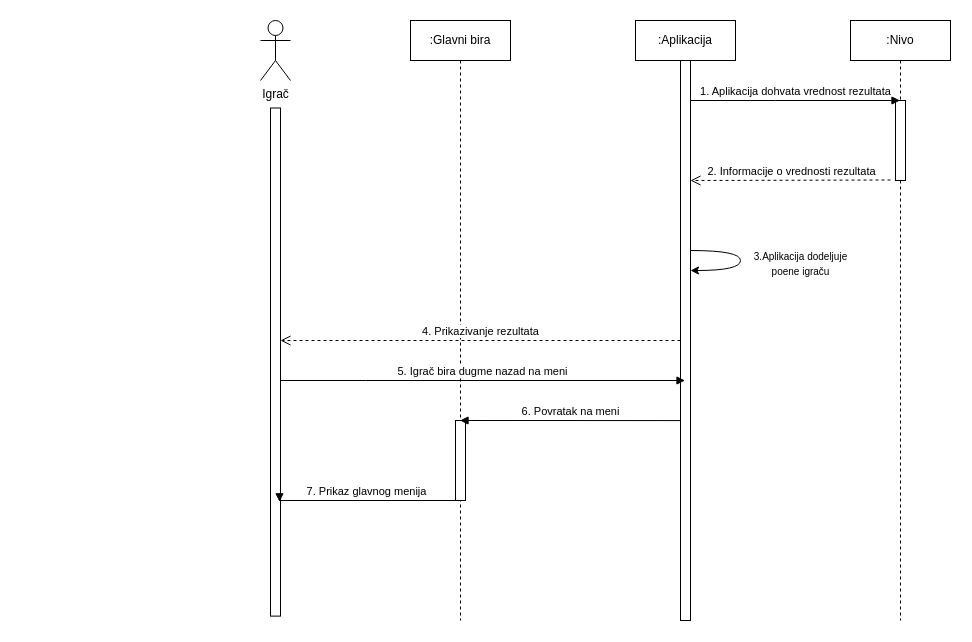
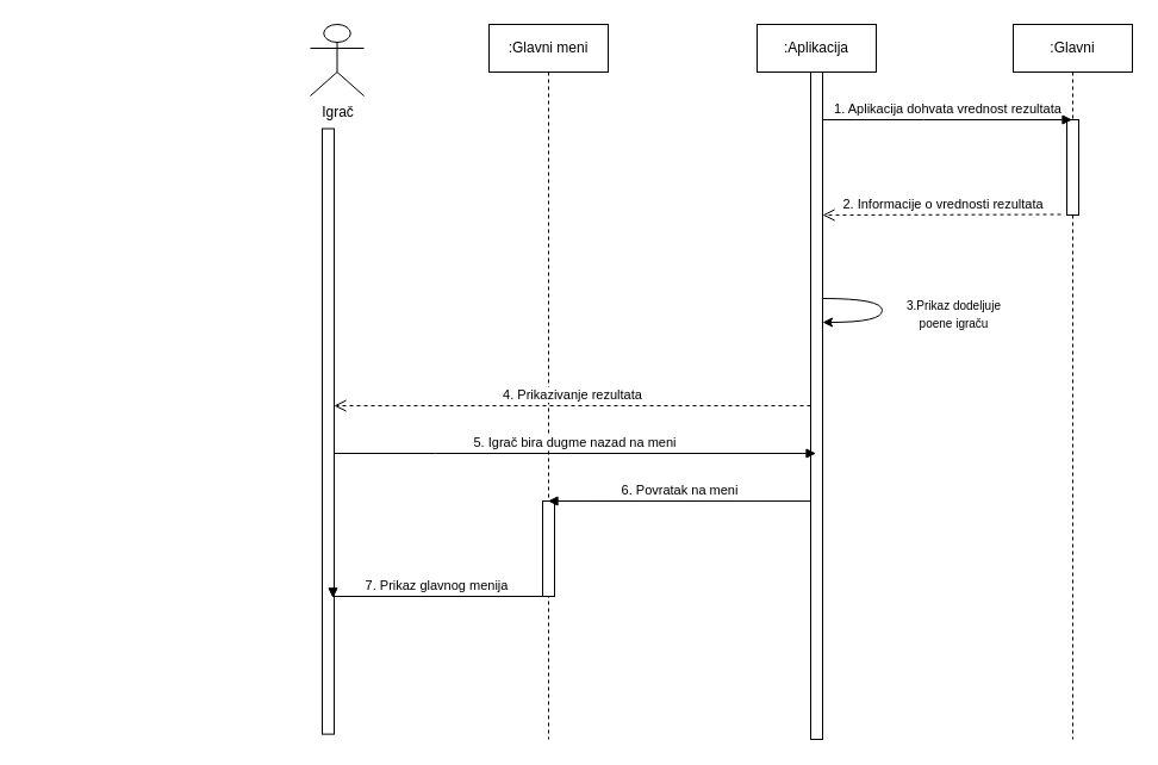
  <mxCell id="0" />
  <mxCell id="1" parent="0" />
  <mxCell id="2" value="&lt;div&gt;:Aplikacija&lt;/div&gt;" style="shape=umlLifeline;perimeter=lifelinePerimeter;whiteSpace=wrap;html=1;container=0;dropTarget=0;collapsible=0;recursiveResize=0;outlineConnect=0;portConstraint=eastwest;newEdgeStyle={&quot;edgeStyle&quot;:&quot;elbowEdgeStyle&quot;,&quot;elbow&quot;:&quot;vertical&quot;,&quot;curved&quot;:0,&quot;rounded&quot;:0};" vertex="1" parent="1"><mxGeometry x="635" y="20" width="100" height="600" as="geometry" /></mxCell>
  <mxCell id="3" value="" style="html=1;points=[];perimeter=orthogonalPerimeter;outlineConnect=0;targetShapes=umlLifeline;portConstraint=eastwest;newEdgeStyle={&quot;edgeStyle&quot;:&quot;elbowEdgeStyle&quot;,&quot;elbow&quot;:&quot;vertical&quot;,&quot;curved&quot;:0,&quot;rounded&quot;:0};" vertex="1" parent="2"><mxGeometry x="45" y="40" width="10" height="560" as="geometry" /></mxCell>
- <mxCell id="4" value="&lt;div&gt;Igrač&lt;/div&gt;&lt;div&gt;&lt;br&gt;&lt;/div&gt;" style="shape=umlActor;verticalLabelPosition=bottom;verticalAlign=top;html=1;outlineConnect=0;" vertex="1" parent="1"><mxGeometry x="260" y="20" width="30" height="60" as="geometry" /></mxCell>
+ <mxCell id="4" value="&lt;div&gt;Igrač&lt;/div&gt;&lt;div&gt;&lt;br&gt;&lt;/div&gt;" style="shape=umlActor;verticalLabelPosition=bottom;verticalAlign=top;html=1;outlineConnect=0;" vertex="1" parent="1"><mxGeometry x="260" y="20" width="45" height="60" as="geometry" /></mxCell>
  <mxCell id="5" value="" style="rounded=0;whiteSpace=wrap;html=1;rotation=90;" vertex="1" parent="1"><mxGeometry x="20.95" y="356.56" width="508.12" height="10" as="geometry" /></mxCell>
- <mxCell id="6" value=":Glavni bira" style="shape=umlLifeline;perimeter=lifelinePerimeter;whiteSpace=wrap;html=1;container=0;dropTarget=0;collapsible=0;recursiveResize=0;outlineConnect=0;portConstraint=eastwest;newEdgeStyle={&quot;edgeStyle&quot;:&quot;elbowEdgeStyle&quot;,&quot;elbow&quot;:&quot;vertical&quot;,&quot;curved&quot;:0,&quot;rounded&quot;:0};" vertex="1" parent="1"><mxGeometry x="410" y="20" width="100" height="600" as="geometry" /></mxCell>
+ <mxCell id="6" value=":Glavni meni" style="shape=umlLifeline;perimeter=lifelinePerimeter;whiteSpace=wrap;html=1;container=0;dropTarget=0;collapsible=0;recursiveResize=0;outlineConnect=0;portConstraint=eastwest;newEdgeStyle={&quot;edgeStyle&quot;:&quot;elbowEdgeStyle&quot;,&quot;elbow&quot;:&quot;vertical&quot;,&quot;curved&quot;:0,&quot;rounded&quot;:0};" vertex="1" parent="1"><mxGeometry x="410" y="20" width="100" height="600" as="geometry" /></mxCell>
  <mxCell id="7" value="" style="html=1;points=[];perimeter=orthogonalPerimeter;outlineConnect=0;targetShapes=umlLifeline;portConstraint=eastwest;newEdgeStyle={&quot;edgeStyle&quot;:&quot;elbowEdgeStyle&quot;,&quot;elbow&quot;:&quot;vertical&quot;,&quot;curved&quot;:0,&quot;rounded&quot;:0};" vertex="1" parent="6"><mxGeometry x="45" y="400" width="10" height="80" as="geometry" /></mxCell>
- <mxCell id="8" value=":Nivo" style="shape=umlLifeline;perimeter=lifelinePerimeter;whiteSpace=wrap;html=1;container=0;dropTarget=0;collapsible=0;recursiveResize=0;outlineConnect=0;portConstraint=eastwest;newEdgeStyle={&quot;edgeStyle&quot;:&quot;elbowEdgeStyle&quot;,&quot;elbow&quot;:&quot;vertical&quot;,&quot;curved&quot;:0,&quot;rounded&quot;:0};" vertex="1" parent="1"><mxGeometry x="850" y="20" width="100" height="600" as="geometry" /></mxCell>
+ <mxCell id="8" value=":Glavni" style="shape=umlLifeline;perimeter=lifelinePerimeter;whiteSpace=wrap;html=1;container=0;dropTarget=0;collapsible=0;recursiveResize=0;outlineConnect=0;portConstraint=eastwest;newEdgeStyle={&quot;edgeStyle&quot;:&quot;elbowEdgeStyle&quot;,&quot;elbow&quot;:&quot;vertical&quot;,&quot;curved&quot;:0,&quot;rounded&quot;:0};" vertex="1" parent="1"><mxGeometry x="850" y="20" width="100" height="600" as="geometry" /></mxCell>
  <mxCell id="9" value="" style="html=1;points=[];perimeter=orthogonalPerimeter;outlineConnect=0;targetShapes=umlLifeline;portConstraint=eastwest;newEdgeStyle={&quot;edgeStyle&quot;:&quot;elbowEdgeStyle&quot;,&quot;elbow&quot;:&quot;vertical&quot;,&quot;curved&quot;:0,&quot;rounded&quot;:0};" vertex="1" parent="8"><mxGeometry x="45" y="80" width="10" height="80" as="geometry" /></mxCell>
  <mxCell id="10" value="&lt;div&gt;1. Aplikacija dohvata vrednost rezultata&lt;/div&gt;" style="html=1;verticalAlign=bottom;endArrow=block;edgeStyle=elbowEdgeStyle;elbow=vertical;curved=0;rounded=0;" edge="1" parent="1" target="8"><mxGeometry relative="1" as="geometry"><mxPoint x="690" y="100" as="sourcePoint" /><Array as="points"><mxPoint x="775" y="100" /></Array><mxPoint x="860" y="100" as="targetPoint" /><mxPoint as="offset" /></mxGeometry></mxCell>
  <mxCell id="11" value="2. Informacije o vrednosti rezultata" style="html=1;verticalAlign=bottom;endArrow=open;dashed=1;endSize=8;edgeStyle=elbowEdgeStyle;elbow=vertical;curved=0;rounded=0;" edge="1" parent="1"><mxGeometry relative="1" as="geometry"><mxPoint x="690" y="180" as="targetPoint" /><Array as="points" /><mxPoint x="890" y="179.5" as="sourcePoint" /></mxGeometry></mxCell>
  <mxCell id="12" value="" style="curved=1;endArrow=classic;html=1;rounded=0;" edge="1" parent="1"><mxGeometry width="50" height="50" relative="1" as="geometry"><mxPoint x="690" y="250" as="sourcePoint" /><mxPoint x="690" y="270" as="targetPoint" /><Array as="points"><mxPoint x="740" y="250" /><mxPoint x="740" y="270" /></Array></mxGeometry></mxCell>
- <mxCell id="13" value="&lt;div&gt;&lt;font style=&quot;font-size: 10px;&quot;&gt;3.Aplikacija dodeljuje&lt;/font&gt;&lt;/div&gt;&lt;div&gt;&lt;font style=&quot;font-size: 10px;&quot;&gt;poene igraču&lt;br&gt;&lt;/font&gt;&lt;/div&gt;" style="text;html=1;align=center;verticalAlign=middle;resizable=0;points=[];autosize=1;strokeColor=none;fillColor=none;" vertex="1" parent="1"><mxGeometry x="740" y="243" width="120" height="40" as="geometry" /></mxCell>
+ <mxCell id="13" value="&lt;div&gt;&lt;font style=&quot;font-size: 10px;&quot;&gt;3.Prikaz dodeljuje&lt;/font&gt;&lt;/div&gt;&lt;div&gt;&lt;font style=&quot;font-size: 10px;&quot;&gt;poene igraču&lt;br&gt;&lt;/font&gt;&lt;/div&gt;" style="text;html=1;align=center;verticalAlign=middle;resizable=0;points=[];autosize=1;strokeColor=none;fillColor=none;" vertex="1" parent="1"><mxGeometry x="740" y="243" width="120" height="40" as="geometry" /></mxCell>
  <mxCell id="14" value="4. Prikazivanje rezultata" style="html=1;verticalAlign=bottom;endArrow=open;dashed=1;endSize=8;edgeStyle=elbowEdgeStyle;elbow=vertical;curved=0;rounded=0;entryX=0.459;entryY=0.001;entryDx=0;entryDy=0;entryPerimeter=0;" edge="1" parent="1" source="3" target="5"><mxGeometry relative="1" as="geometry"><mxPoint x="290" y="340" as="targetPoint" /><Array as="points"><mxPoint x="595" y="340" /></Array><mxPoint x="670" y="340" as="sourcePoint" /></mxGeometry></mxCell>
  <mxCell id="15" value="5. Igrač bira dugme nazad na meni" style="html=1;verticalAlign=bottom;endArrow=block;edgeStyle=elbowEdgeStyle;elbow=vertical;curved=0;rounded=0;" edge="1" parent="1" target="2"><mxGeometry relative="1" as="geometry"><mxPoint x="280" y="380" as="sourcePoint" /><Array as="points"><mxPoint x="365" y="380" /></Array><mxPoint x="450" y="380" as="targetPoint" /><mxPoint as="offset" /></mxGeometry></mxCell>
  <mxCell id="16" value="6. Povratak na meni" style="html=1;verticalAlign=bottom;endArrow=block;edgeStyle=elbowEdgeStyle;elbow=vertical;curved=0;rounded=0;exitX=0;exitY=0.643;exitDx=0;exitDy=0;exitPerimeter=0;" edge="1" parent="1" source="3" target="6"><mxGeometry relative="1" as="geometry"><mxPoint x="675" y="420" as="sourcePoint" /><Array as="points"><mxPoint x="600" y="420" /></Array><mxPoint x="510" y="420" as="targetPoint" /></mxGeometry></mxCell>
  <mxCell id="17" value="&lt;div&gt;7. Prikaz glavnog menija&lt;/div&gt;" style="html=1;verticalAlign=bottom;endArrow=block;edgeStyle=elbowEdgeStyle;elbow=vertical;curved=0;rounded=0;entryX=0.775;entryY=0.101;entryDx=0;entryDy=0;entryPerimeter=0;" edge="1" parent="1" target="5"><mxGeometry relative="1" as="geometry"><mxPoint x="455" y="500" as="sourcePoint" /><Array as="points"><mxPoint x="380" y="500" /></Array><mxPoint x="290" y="500" as="targetPoint" /></mxGeometry></mxCell>
